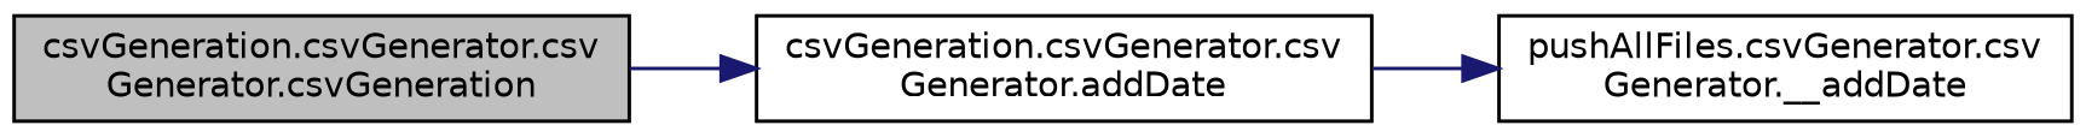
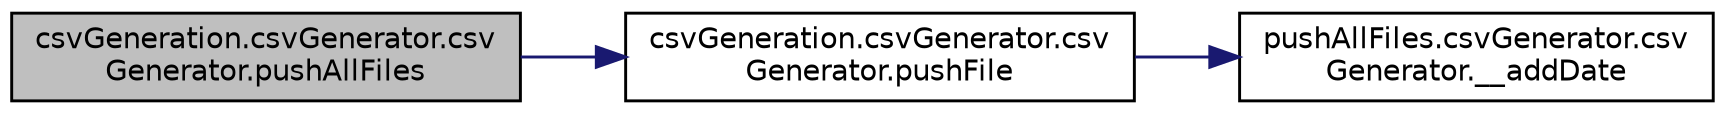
  digraph {
    rankdir=LR
    node [color=black fillcolor=white fontname=Helvetica fontsize=10 shape=record style=filled]
    edge [color=midnightblue fontname=Helvetica fontsize=10 labelfontname=Helvetica labelfontsize=10 style=solid]
-   n1 [fillcolor=grey75 fontcolor=black height=0.2 label="csvGeneration.csvGenerator.csv\lGenerator.csvGeneration" width=0.4]
-   n2 [height=0.2 label="csvGeneration.csvGenerator.csv\lGenerator.addDate" width=0.4]
+   n1 [fillcolor=grey75 fontcolor=black height=0.2 label="csvGeneration.csvGenerator.csv\lGenerator.pushAllFiles" width=0.4]
+   n2 [height=0.2 label="csvGeneration.csvGenerator.csv\lGenerator.pushFile" width=0.4]
    n3 [height=0.2 label="pushAllFiles.csvGenerator.csv\lGenerator.__addDate" width=0.4]
    n1 -> n2
    n2 -> n3
  }
